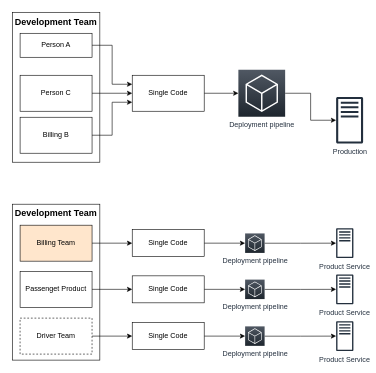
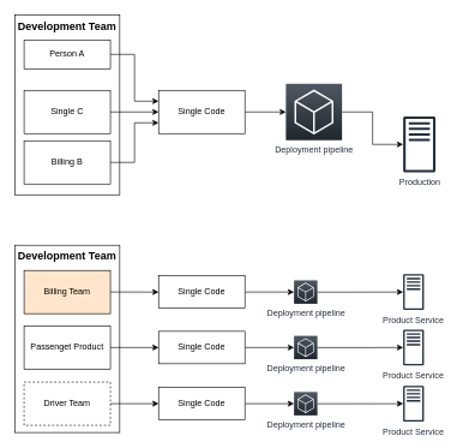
  <mxCell id="0" />
  <mxCell id="1" parent="0" />
  <mxCell id="2" value="Development Team" style="rounded=0;whiteSpace=wrap;html=1;verticalAlign=top;fontStyle=1;fontSize=15;" vertex="1" parent="1"><mxGeometry x="20" y="20" width="146" height="250" as="geometry" /></mxCell>
  <mxCell id="3" style="edgeStyle=orthogonalEdgeStyle;rounded=0;orthogonalLoop=1;jettySize=auto;html=1;entryX=0;entryY=0.25;entryDx=0;entryDy=0;" edge="1" parent="1" source="4" target="10"><mxGeometry relative="1" as="geometry" /></mxCell>
  <mxCell id="4" value="Person A" style="rounded=0;whiteSpace=wrap;html=1;" vertex="1" parent="1"><mxGeometry x="33" y="55" width="120" height="40" as="geometry" /></mxCell>
  <mxCell id="5" style="edgeStyle=orthogonalEdgeStyle;rounded=0;orthogonalLoop=1;jettySize=auto;html=1;" edge="1" parent="1" source="6" target="10"><mxGeometry relative="1" as="geometry" /></mxCell>
- <mxCell id="6" value="Person C" style="rounded=0;whiteSpace=wrap;html=1;" vertex="1" parent="1"><mxGeometry x="33" y="125" width="120" height="60" as="geometry" /></mxCell>
+ <mxCell id="6" value="Single C" style="rounded=0;whiteSpace=wrap;html=1;" vertex="1" parent="1"><mxGeometry x="33" y="125" width="120" height="60" as="geometry" /></mxCell>
  <mxCell id="7" style="edgeStyle=orthogonalEdgeStyle;rounded=0;orthogonalLoop=1;jettySize=auto;html=1;entryX=0;entryY=0.75;entryDx=0;entryDy=0;" edge="1" parent="1" source="8" target="10"><mxGeometry relative="1" as="geometry" /></mxCell>
  <mxCell id="8" value="Billing B" style="rounded=0;whiteSpace=wrap;html=1;" vertex="1" parent="1"><mxGeometry x="33" y="195" width="120" height="60" as="geometry" /></mxCell>
  <mxCell id="9" style="edgeStyle=orthogonalEdgeStyle;rounded=0;orthogonalLoop=1;jettySize=auto;html=1;entryX=0;entryY=0.5;entryDx=0;entryDy=0;entryPerimeter=0;" edge="1" parent="1" source="10" target="13"><mxGeometry relative="1" as="geometry" /></mxCell>
  <mxCell id="10" value="Single Code" style="whiteSpace=wrap;html=1;" vertex="1" parent="1"><mxGeometry x="220" y="125" width="120" height="60" as="geometry" /></mxCell>
  <mxCell id="11" value="Production" style="sketch=0;outlineConnect=0;fontColor=#232F3E;gradientColor=none;fillColor=#232F3D;strokeColor=none;dashed=0;verticalLabelPosition=bottom;verticalAlign=top;align=center;html=1;fontSize=12;fontStyle=0;aspect=fixed;pointerEvents=1;shape=mxgraph.aws4.traditional_server;" vertex="1" parent="1"><mxGeometry x="560" y="161" width="45" height="78" as="geometry" /></mxCell>
  <mxCell id="12" style="edgeStyle=orthogonalEdgeStyle;rounded=0;orthogonalLoop=1;jettySize=auto;html=1;" edge="1" parent="1" source="13" target="11"><mxGeometry relative="1" as="geometry" /></mxCell>
  <mxCell id="13" value="Deployment pipeline" style="sketch=0;points=[[0,0,0],[0.25,0,0],[0.5,0,0],[0.75,0,0],[1,0,0],[0,1,0],[0.25,1,0],[0.5,1,0],[0.75,1,0],[1,1,0],[0,0.25,0],[0,0.5,0],[0,0.75,0],[1,0.25,0],[1,0.5,0],[1,0.75,0]];gradientDirection=north;outlineConnect=0;fontColor=#232F3E;gradientColor=#505863;fillColor=#1E262E;strokeColor=#ffffff;dashed=0;verticalLabelPosition=bottom;verticalAlign=top;align=center;html=1;fontSize=12;fontStyle=0;aspect=fixed;shape=mxgraph.aws4.resourceIcon;resIcon=mxgraph.aws4.general;" vertex="1" parent="1"><mxGeometry x="397" y="116" width="78" height="78" as="geometry" /></mxCell>
  <mxCell id="14" value="Development Team" style="rounded=0;whiteSpace=wrap;html=1;verticalAlign=top;fontStyle=1;fontSize=15;" vertex="1" parent="1"><mxGeometry x="20" y="340" width="146" height="260" as="geometry" /></mxCell>
  <mxCell id="15" style="edgeStyle=orthogonalEdgeStyle;rounded=0;orthogonalLoop=1;jettySize=auto;html=1;" edge="1" parent="1" source="16" target="27"><mxGeometry relative="1" as="geometry" /></mxCell>
  <mxCell id="16" value="Billing Team" style="rounded=0;whiteSpace=wrap;html=1;fillColor=#ffe6cc;" vertex="1" parent="1"><mxGeometry x="33" y="375" width="120" height="60" as="geometry" /></mxCell>
  <mxCell id="17" style="edgeStyle=orthogonalEdgeStyle;rounded=0;orthogonalLoop=1;jettySize=auto;html=1;" edge="1" parent="1" source="18" target="22"><mxGeometry relative="1" as="geometry" /></mxCell>
  <mxCell id="18" value="Passenget Product" style="rounded=0;whiteSpace=wrap;html=1;" vertex="1" parent="1"><mxGeometry x="33" y="452" width="120" height="60" as="geometry" /></mxCell>
  <mxCell id="19" style="edgeStyle=orthogonalEdgeStyle;rounded=0;orthogonalLoop=1;jettySize=auto;html=1;" edge="1" parent="1" source="20" target="25"><mxGeometry relative="1" as="geometry" /></mxCell>
  <mxCell id="20" value="Driver Team" style="rounded=0;whiteSpace=wrap;html=1;dashed=1;" vertex="1" parent="1"><mxGeometry x="33" y="530" width="120" height="60" as="geometry" /></mxCell>
  <mxCell id="21" style="edgeStyle=orthogonalEdgeStyle;rounded=0;orthogonalLoop=1;jettySize=auto;html=1;entryX=0;entryY=0.5;entryDx=0;entryDy=0;entryPerimeter=0;" edge="1" parent="1" source="22" target="29"><mxGeometry relative="1" as="geometry" /></mxCell>
  <mxCell id="22" value="Single Code" style="whiteSpace=wrap;html=1;" vertex="1" parent="1"><mxGeometry x="220" y="459.5" width="120" height="45" as="geometry" /></mxCell>
  <mxCell id="23" value="Product Service" style="sketch=0;outlineConnect=0;fontColor=#232F3E;gradientColor=none;fillColor=#232F3D;strokeColor=none;dashed=0;verticalLabelPosition=bottom;verticalAlign=top;align=center;html=1;fontSize=12;fontStyle=0;aspect=fixed;pointerEvents=1;shape=mxgraph.aws4.traditional_server;" vertex="1" parent="1"><mxGeometry x="560" y="380" width="28.85" height="50" as="geometry" /></mxCell>
  <mxCell id="24" style="edgeStyle=orthogonalEdgeStyle;rounded=0;orthogonalLoop=1;jettySize=auto;html=1;entryX=0;entryY=0.5;entryDx=0;entryDy=0;entryPerimeter=0;" edge="1" parent="1" source="25" target="33"><mxGeometry relative="1" as="geometry" /></mxCell>
  <mxCell id="25" value="Single Code" style="whiteSpace=wrap;html=1;" vertex="1" parent="1"><mxGeometry x="220" y="537.5" width="120" height="45" as="geometry" /></mxCell>
  <mxCell id="26" style="edgeStyle=orthogonalEdgeStyle;rounded=0;orthogonalLoop=1;jettySize=auto;html=1;entryX=0;entryY=0.5;entryDx=0;entryDy=0;entryPerimeter=0;" edge="1" parent="1" source="27" target="31"><mxGeometry relative="1" as="geometry" /></mxCell>
  <mxCell id="27" value="Single Code" style="whiteSpace=wrap;html=1;" vertex="1" parent="1"><mxGeometry x="220" y="382.5" width="120" height="45" as="geometry" /></mxCell>
  <mxCell id="28" style="edgeStyle=orthogonalEdgeStyle;rounded=0;orthogonalLoop=1;jettySize=auto;html=1;" edge="1" parent="1" source="29" target="34"><mxGeometry relative="1" as="geometry" /></mxCell>
  <mxCell id="29" value="Deployment pipeline" style="sketch=0;points=[[0,0,0],[0.25,0,0],[0.5,0,0],[0.75,0,0],[1,0,0],[0,1,0],[0.25,1,0],[0.5,1,0],[0.75,1,0],[1,1,0],[0,0.25,0],[0,0.5,0],[0,0.75,0],[1,0.25,0],[1,0.5,0],[1,0.75,0]];gradientDirection=north;outlineConnect=0;fontColor=#232F3E;gradientColor=#505863;fillColor=#1E262E;strokeColor=#ffffff;dashed=0;verticalLabelPosition=bottom;verticalAlign=top;align=center;html=1;fontSize=12;fontStyle=0;aspect=fixed;shape=mxgraph.aws4.resourceIcon;resIcon=mxgraph.aws4.general;" vertex="1" parent="1"><mxGeometry x="408.25" y="465.75" width="32.5" height="32.5" as="geometry" /></mxCell>
  <mxCell id="30" style="edgeStyle=orthogonalEdgeStyle;rounded=0;orthogonalLoop=1;jettySize=auto;html=1;" edge="1" parent="1" source="31" target="23"><mxGeometry relative="1" as="geometry" /></mxCell>
  <mxCell id="31" value="Deployment pipeline" style="sketch=0;points=[[0,0,0],[0.25,0,0],[0.5,0,0],[0.75,0,0],[1,0,0],[0,1,0],[0.25,1,0],[0.5,1,0],[0.75,1,0],[1,1,0],[0,0.25,0],[0,0.5,0],[0,0.75,0],[1,0.25,0],[1,0.5,0],[1,0.75,0]];gradientDirection=north;outlineConnect=0;fontColor=#232F3E;gradientColor=#505863;fillColor=#1E262E;strokeColor=#ffffff;dashed=0;verticalLabelPosition=bottom;verticalAlign=top;align=center;html=1;fontSize=12;fontStyle=0;aspect=fixed;shape=mxgraph.aws4.resourceIcon;resIcon=mxgraph.aws4.general;" vertex="1" parent="1"><mxGeometry x="408.25" y="388.75" width="32.5" height="32.5" as="geometry" /></mxCell>
  <mxCell id="32" style="edgeStyle=orthogonalEdgeStyle;rounded=0;orthogonalLoop=1;jettySize=auto;html=1;" edge="1" parent="1" source="33" target="35"><mxGeometry relative="1" as="geometry" /></mxCell>
  <mxCell id="33" value="Deployment pipeline" style="sketch=0;points=[[0,0,0],[0.25,0,0],[0.5,0,0],[0.75,0,0],[1,0,0],[0,1,0],[0.25,1,0],[0.5,1,0],[0.75,1,0],[1,1,0],[0,0.25,0],[0,0.5,0],[0,0.75,0],[1,0.25,0],[1,0.5,0],[1,0.75,0]];gradientDirection=north;outlineConnect=0;fontColor=#232F3E;gradientColor=#505863;fillColor=#1E262E;strokeColor=#ffffff;dashed=0;verticalLabelPosition=bottom;verticalAlign=top;align=center;html=1;fontSize=12;fontStyle=0;aspect=fixed;shape=mxgraph.aws4.resourceIcon;resIcon=mxgraph.aws4.general;" vertex="1" parent="1"><mxGeometry x="408.25" y="543.75" width="32.5" height="32.5" as="geometry" /></mxCell>
  <mxCell id="34" value="Product Service" style="sketch=0;outlineConnect=0;fontColor=#232F3E;gradientColor=none;fillColor=#232F3D;strokeColor=none;dashed=0;verticalLabelPosition=bottom;verticalAlign=top;align=center;html=1;fontSize=12;fontStyle=0;aspect=fixed;pointerEvents=1;shape=mxgraph.aws4.traditional_server;" vertex="1" parent="1"><mxGeometry x="560" y="457" width="28.85" height="50" as="geometry" /></mxCell>
  <mxCell id="35" value="Product Service" style="sketch=0;outlineConnect=0;fontColor=#232F3E;gradientColor=none;fillColor=#232F3D;strokeColor=none;dashed=0;verticalLabelPosition=bottom;verticalAlign=top;align=center;html=1;fontSize=12;fontStyle=0;aspect=fixed;pointerEvents=1;shape=mxgraph.aws4.traditional_server;" vertex="1" parent="1"><mxGeometry x="560" y="535" width="28.85" height="50" as="geometry" /></mxCell>
